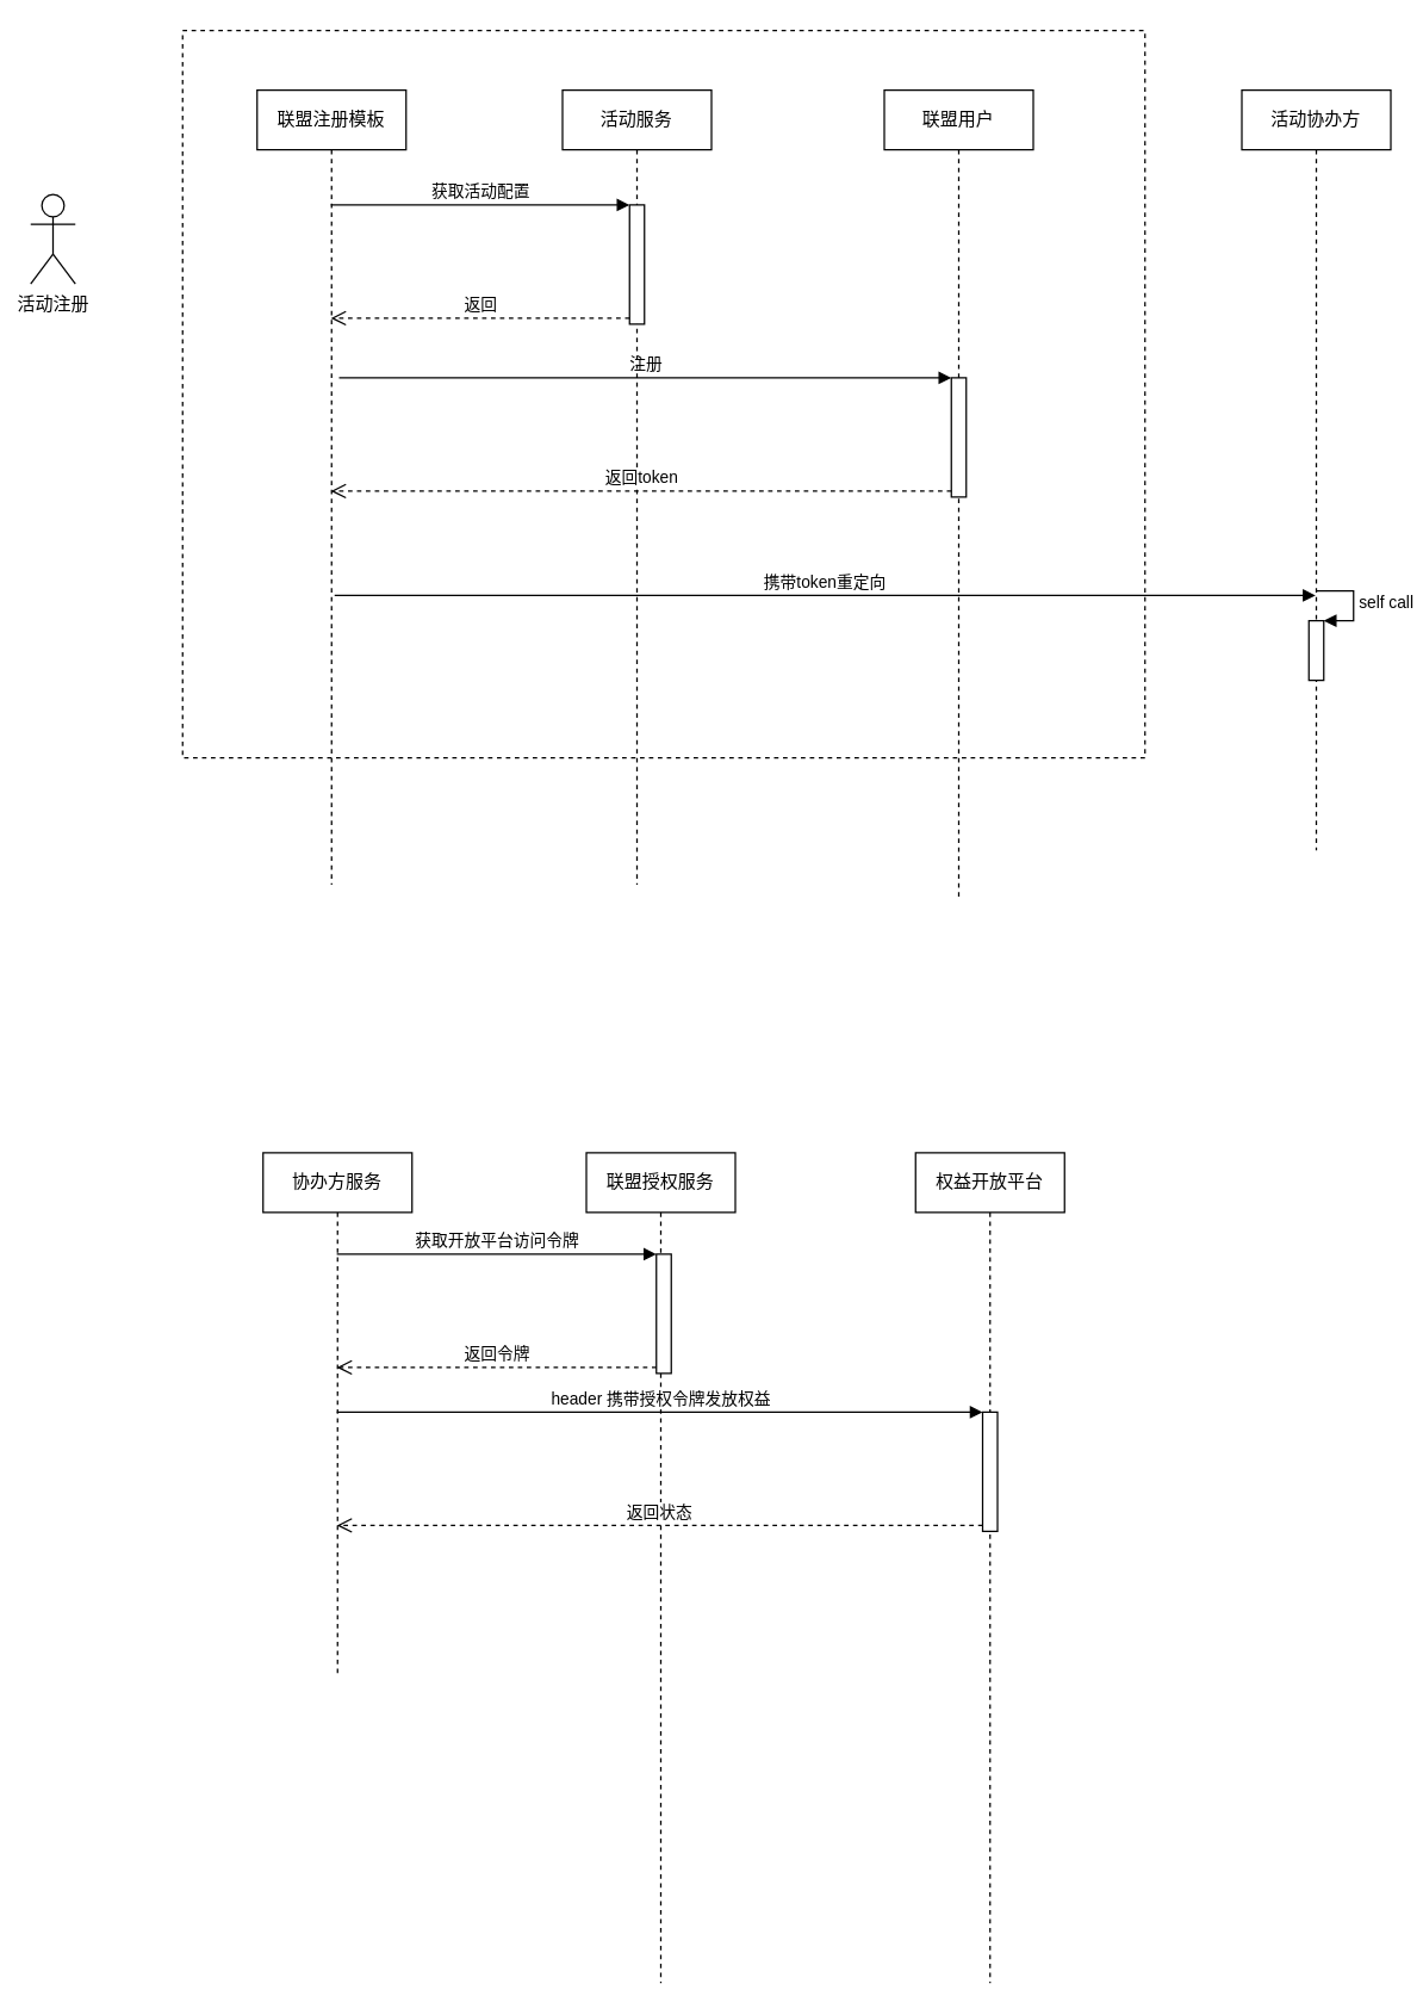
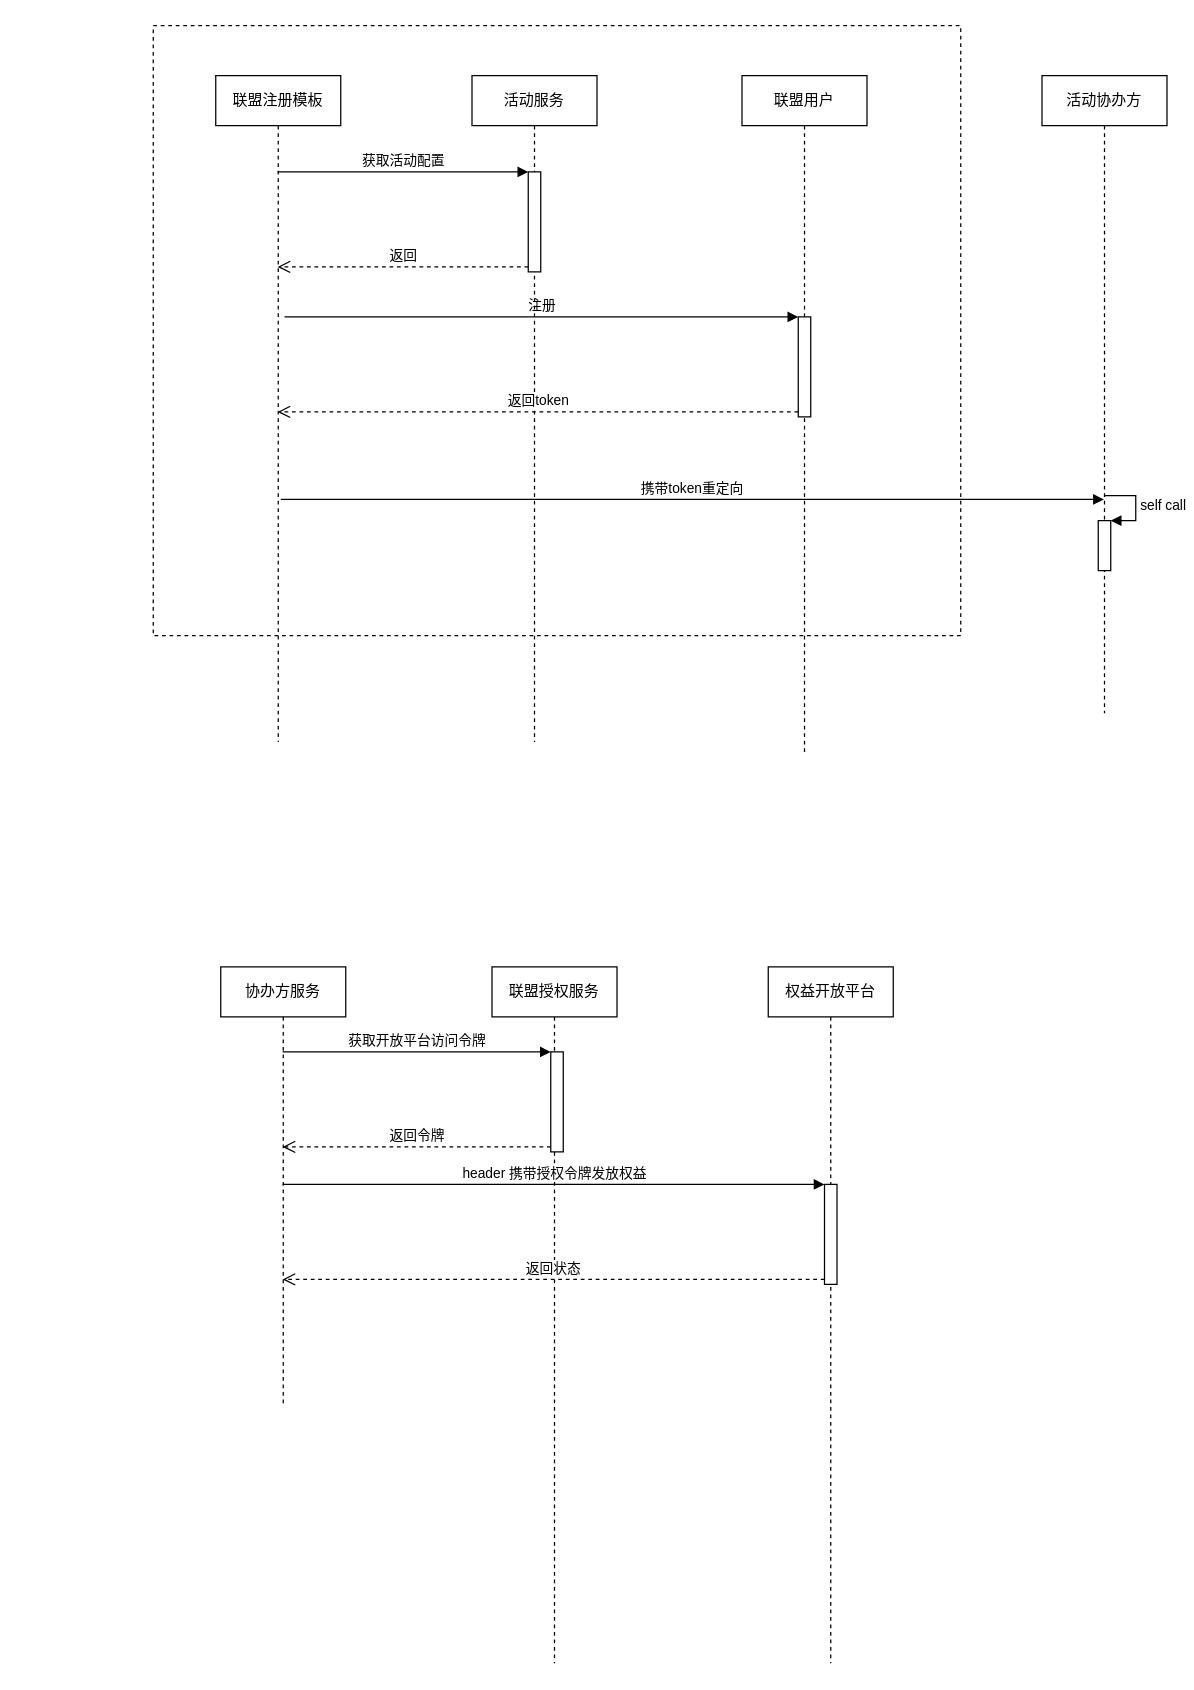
  <mxCell id="0" />
  <mxCell id="1" parent="0" />
  <mxCell id="2" value="" style="rounded=0;whiteSpace=wrap;html=1;dashed=1;" vertex="1" parent="1"><mxGeometry x="122" y="20" width="646" height="488" as="geometry" /></mxCell>
- <mxCell id="3" value="活动注册" style="shape=umlActor;verticalLabelPosition=bottom;labelBackgroundColor=#ffffff;verticalAlign=top;html=1;" vertex="1" parent="1"><mxGeometry x="20" y="130" width="30" height="60" as="geometry" /></mxCell>
  <mxCell id="4" value="联盟用户" style="shape=umlLifeline;perimeter=lifelinePerimeter;whiteSpace=wrap;html=1;container=1;collapsible=0;recursiveResize=0;outlineConnect=0;" vertex="1" parent="1"><mxGeometry x="593" y="60" width="100" height="544" as="geometry" /></mxCell>
  <mxCell id="5" value="" style="html=1;points=[];perimeter=orthogonalPerimeter;" vertex="1" parent="4"><mxGeometry x="45" y="193" width="10" height="80" as="geometry" /></mxCell>
  <mxCell id="6" value="注册" style="html=1;verticalAlign=bottom;endArrow=block;entryX=0;entryY=0;" edge="1" target="5" parent="4"><mxGeometry relative="1" as="geometry"><mxPoint x="-366" y="193" as="sourcePoint" /></mxGeometry></mxCell>
  <mxCell id="7" value="活动服务" style="shape=umlLifeline;perimeter=lifelinePerimeter;whiteSpace=wrap;html=1;container=1;collapsible=0;recursiveResize=0;outlineConnect=0;" vertex="1" parent="1"><mxGeometry x="377" y="60" width="100" height="533" as="geometry" /></mxCell>
  <mxCell id="8" value="" style="html=1;points=[];perimeter=orthogonalPerimeter;" vertex="1" parent="7"><mxGeometry x="45" y="77" width="10" height="80" as="geometry" /></mxCell>
  <mxCell id="9" value="联盟注册模板" style="shape=umlLifeline;perimeter=lifelinePerimeter;whiteSpace=wrap;html=1;container=1;collapsible=0;recursiveResize=0;outlineConnect=0;" vertex="1" parent="1"><mxGeometry x="172" y="60" width="100" height="533" as="geometry" /></mxCell>
  <mxCell id="10" value="携带token重定向" style="html=1;verticalAlign=bottom;endArrow=block;" edge="1" parent="9" target="11"><mxGeometry width="80" relative="1" as="geometry"><mxPoint x="52" y="339" as="sourcePoint" /><mxPoint x="132" y="339" as="targetPoint" /></mxGeometry></mxCell>
  <mxCell id="11" value="活动协办方" style="shape=umlLifeline;perimeter=lifelinePerimeter;whiteSpace=wrap;html=1;container=1;collapsible=0;recursiveResize=0;outlineConnect=0;" vertex="1" parent="1"><mxGeometry x="833" y="60" width="100" height="510" as="geometry" /></mxCell>
  <mxCell id="12" value="" style="html=1;points=[];perimeter=orthogonalPerimeter;" vertex="1" parent="11"><mxGeometry x="45" y="356" width="10" height="40" as="geometry" /></mxCell>
  <mxCell id="13" value="self call" style="edgeStyle=orthogonalEdgeStyle;html=1;align=left;spacingLeft=2;endArrow=block;rounded=0;entryX=1;entryY=0;" edge="1" target="12" parent="11"><mxGeometry relative="1" as="geometry"><mxPoint x="50" y="336" as="sourcePoint" /><Array as="points"><mxPoint x="75" y="336" /></Array></mxGeometry></mxCell>
  <mxCell id="14" value="获取活动配置" style="html=1;verticalAlign=bottom;endArrow=block;entryX=0;entryY=0;" edge="1" target="8" parent="1" source="9"><mxGeometry relative="1" as="geometry"><mxPoint x="352" y="137" as="sourcePoint" /></mxGeometry></mxCell>
  <mxCell id="15" value="返回" style="html=1;verticalAlign=bottom;endArrow=open;dashed=1;endSize=8;exitX=0;exitY=0.95;" edge="1" source="8" parent="1" target="9"><mxGeometry relative="1" as="geometry"><mxPoint x="352" y="213" as="targetPoint" /></mxGeometry></mxCell>
  <mxCell id="16" value="返回token" style="html=1;verticalAlign=bottom;endArrow=open;dashed=1;endSize=8;exitX=0;exitY=0.95;" edge="1" source="5" parent="1" target="9"><mxGeometry relative="1" as="geometry"><mxPoint x="568" y="329" as="targetPoint" /></mxGeometry></mxCell>
  <mxCell id="17" value="协办方服务" style="shape=umlLifeline;perimeter=lifelinePerimeter;whiteSpace=wrap;html=1;container=1;collapsible=0;recursiveResize=0;outlineConnect=0;" vertex="1" parent="1"><mxGeometry x="176" y="773" width="100" height="350" as="geometry" /></mxCell>
  <mxCell id="18" value="联盟授权服务" style="shape=umlLifeline;perimeter=lifelinePerimeter;whiteSpace=wrap;html=1;container=1;collapsible=0;recursiveResize=0;outlineConnect=0;" vertex="1" parent="1"><mxGeometry x="393" y="773" width="100" height="557" as="geometry" /></mxCell>
  <mxCell id="19" value="" style="html=1;points=[];perimeter=orthogonalPerimeter;" vertex="1" parent="18"><mxGeometry x="47" y="68" width="10" height="80" as="geometry" /></mxCell>
  <mxCell id="20" value="权益开放平台" style="shape=umlLifeline;perimeter=lifelinePerimeter;whiteSpace=wrap;html=1;container=1;collapsible=0;recursiveResize=0;outlineConnect=0;" vertex="1" parent="1"><mxGeometry x="614" y="773" width="100" height="557" as="geometry" /></mxCell>
  <mxCell id="21" value="" style="html=1;points=[];perimeter=orthogonalPerimeter;" vertex="1" parent="20"><mxGeometry x="45" y="174" width="10" height="80" as="geometry" /></mxCell>
  <mxCell id="22" value="获取开放平台访问令牌" style="html=1;verticalAlign=bottom;endArrow=block;entryX=0;entryY=0;" edge="1" target="19" parent="1" source="17"><mxGeometry relative="1" as="geometry"><mxPoint x="370" y="841" as="sourcePoint" /></mxGeometry></mxCell>
  <mxCell id="23" value="返回令牌" style="html=1;verticalAlign=bottom;endArrow=open;dashed=1;endSize=8;exitX=0;exitY=0.95;" edge="1" source="19" parent="1" target="17"><mxGeometry relative="1" as="geometry"><mxPoint x="370" y="917" as="targetPoint" /></mxGeometry></mxCell>
  <mxCell id="24" value="header 携带授权令牌发放权益" style="html=1;verticalAlign=bottom;endArrow=block;entryX=0;entryY=0;" edge="1" target="21" parent="1" source="17"><mxGeometry relative="1" as="geometry"><mxPoint x="589" y="947" as="sourcePoint" /></mxGeometry></mxCell>
  <mxCell id="25" value="返回状态" style="html=1;verticalAlign=bottom;endArrow=open;dashed=1;endSize=8;exitX=0;exitY=0.95;" edge="1" source="21" parent="1" target="17"><mxGeometry relative="1" as="geometry"><mxPoint x="589" y="1023" as="targetPoint" /></mxGeometry></mxCell>
